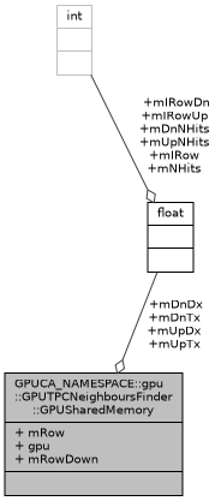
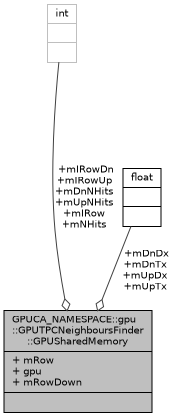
  digraph {
    node [color=black fontname=Helvetica fontsize=10 shape=record]
    edge [arrowhead=odiamond color=grey25 fontname=Helvetica fontsize=10 labelfontname=Helvetica labelfontsize=10 style=solid]
    n1 [fillcolor=grey75 fontcolor=black height=0.2 label="{GPUCA_NAMESPACE::gpu\l::GPUTPCNeighboursFinder\l::GPUSharedMemory\n|+ mRow\l+ gpu\l+ mRowDown\l|}" style=filled width=0.4]
    n2 [height=0.2 label="{float\n||}" width=0.4]
    n3 [color=grey75 height=0.2 label="{int\n||}" width=0.4]
    n2 -> n1 [label=" +mDnDx\n+mDnTx\n+mUpDx\n+mUpTx"]
-   n3 -> n2 [label=" +mIRowDn\n+mIRowUp\n+mDnNHits\n+mUpNHits\n+mIRow\n+mNHits"]
+   n3 -> n1 [label=" +mIRowDn\n+mIRowUp\n+mDnNHits\n+mUpNHits\n+mIRow\n+mNHits"]
  }
